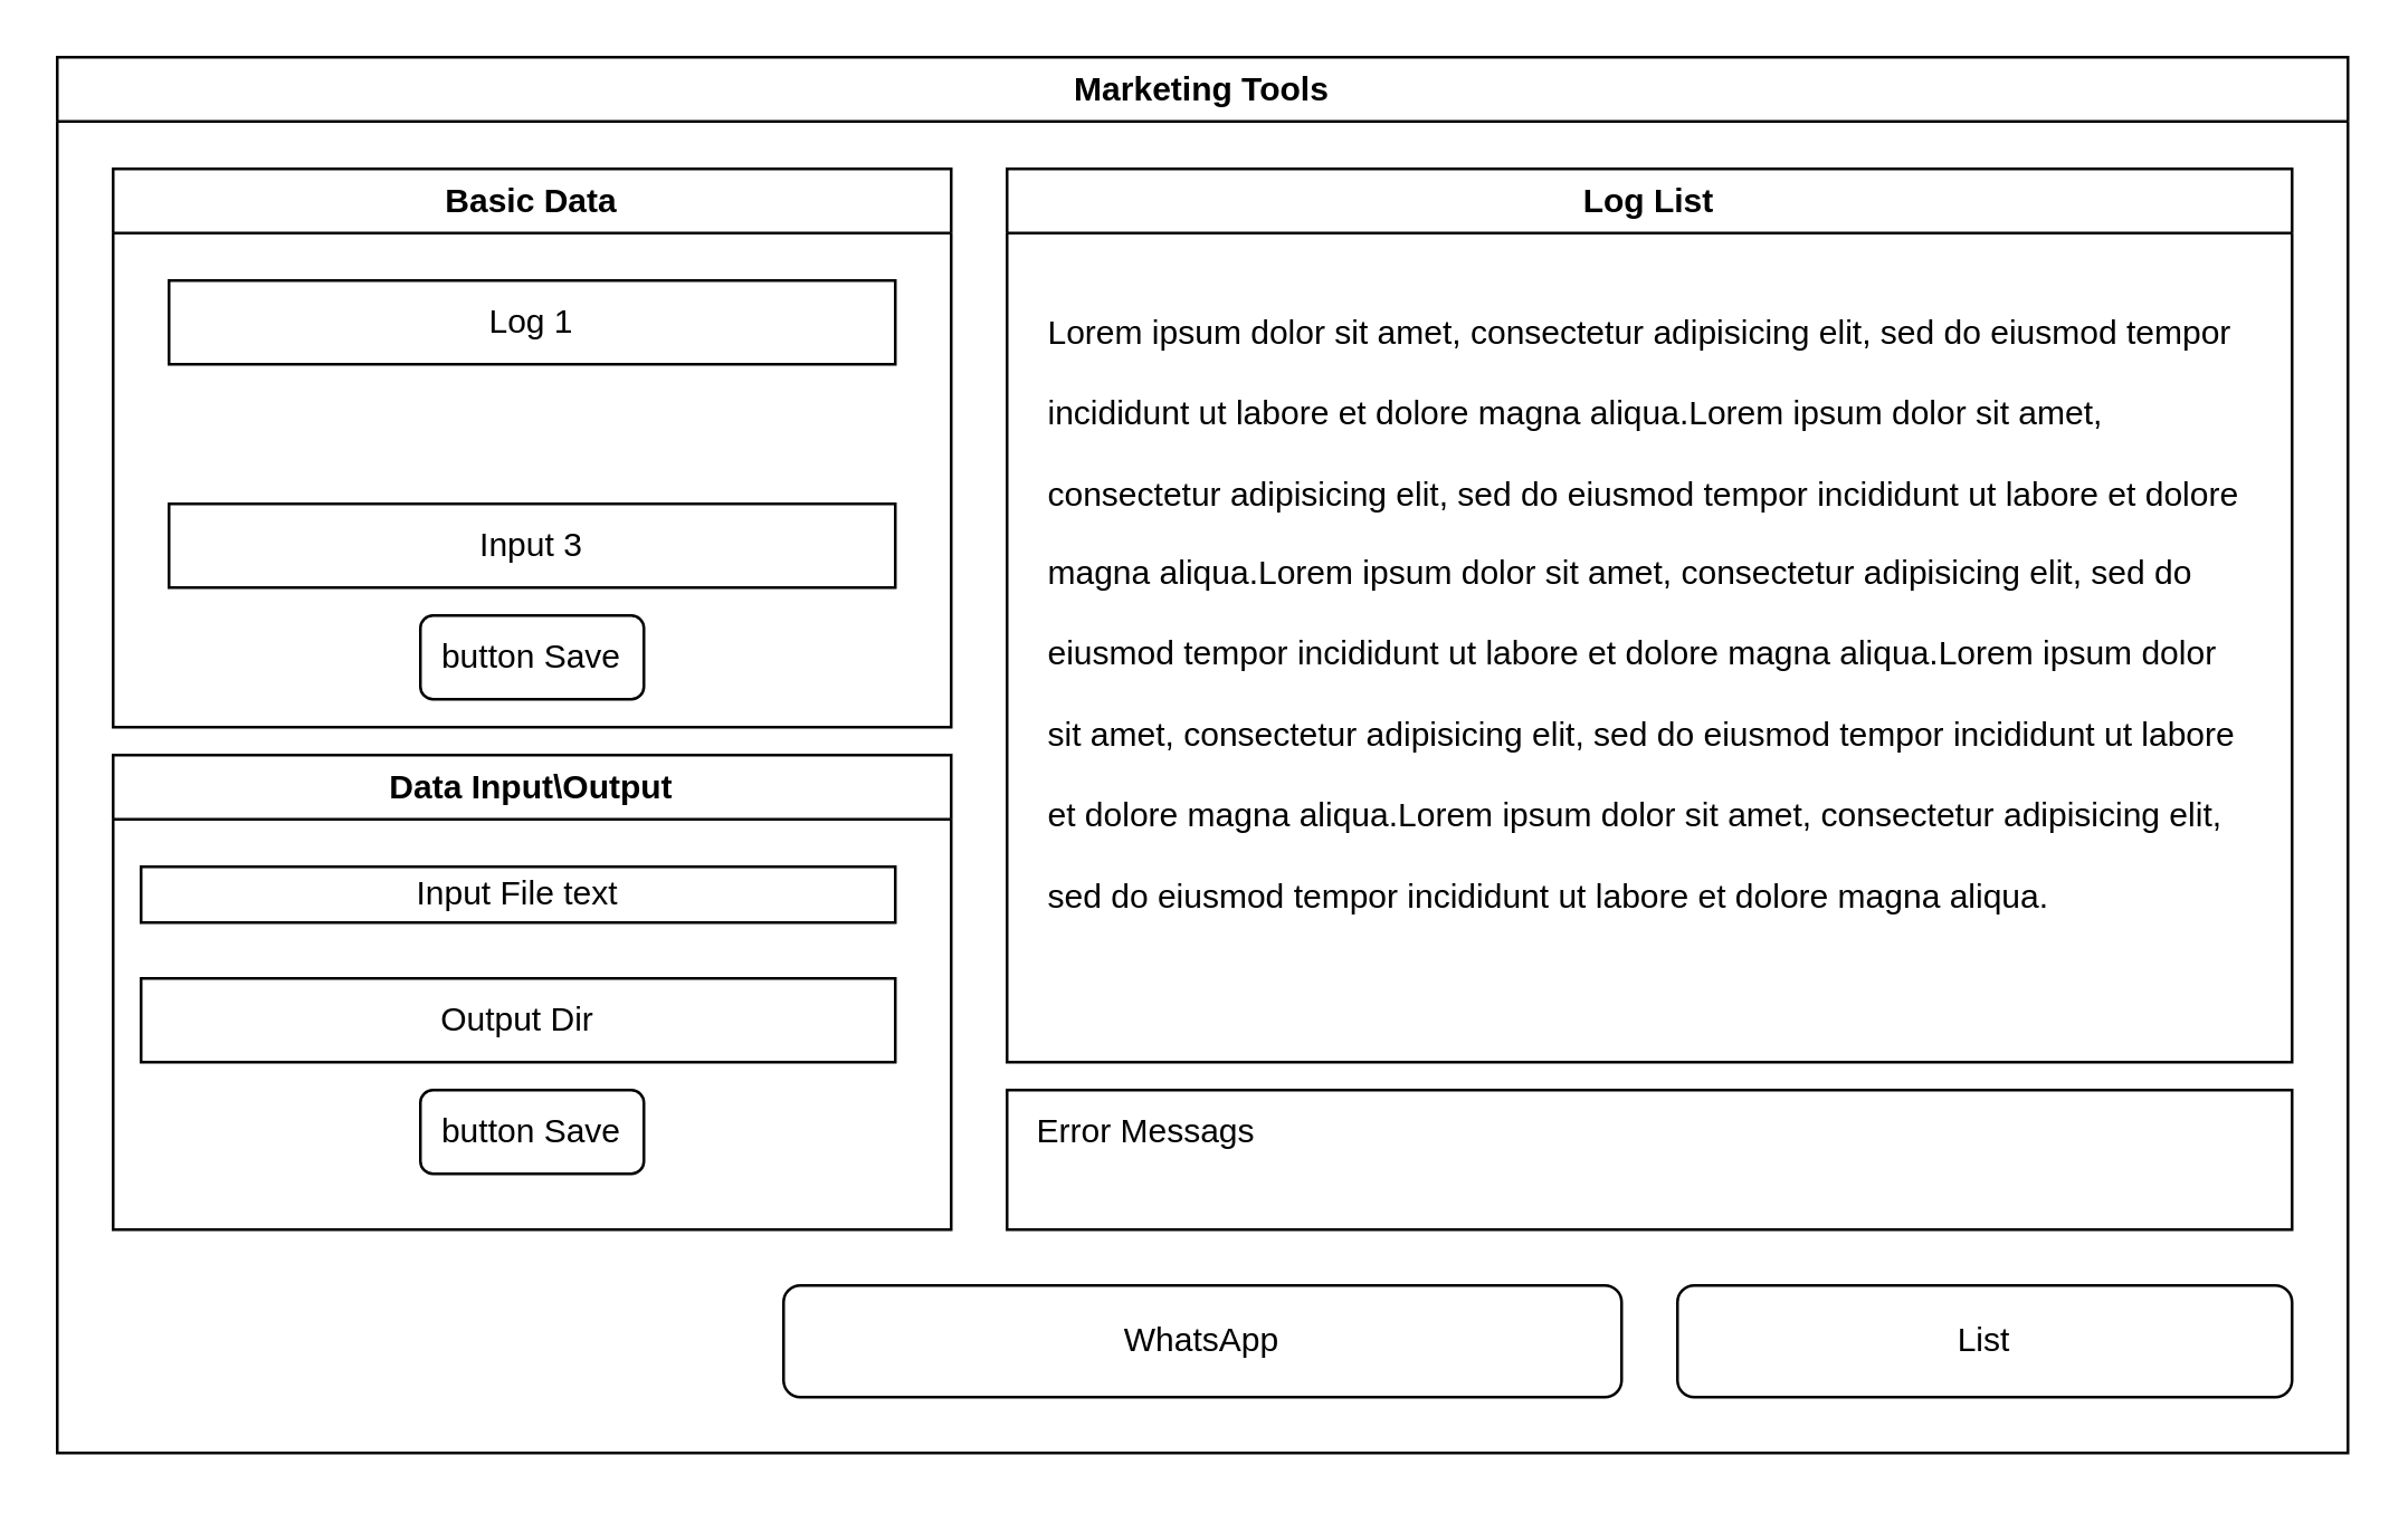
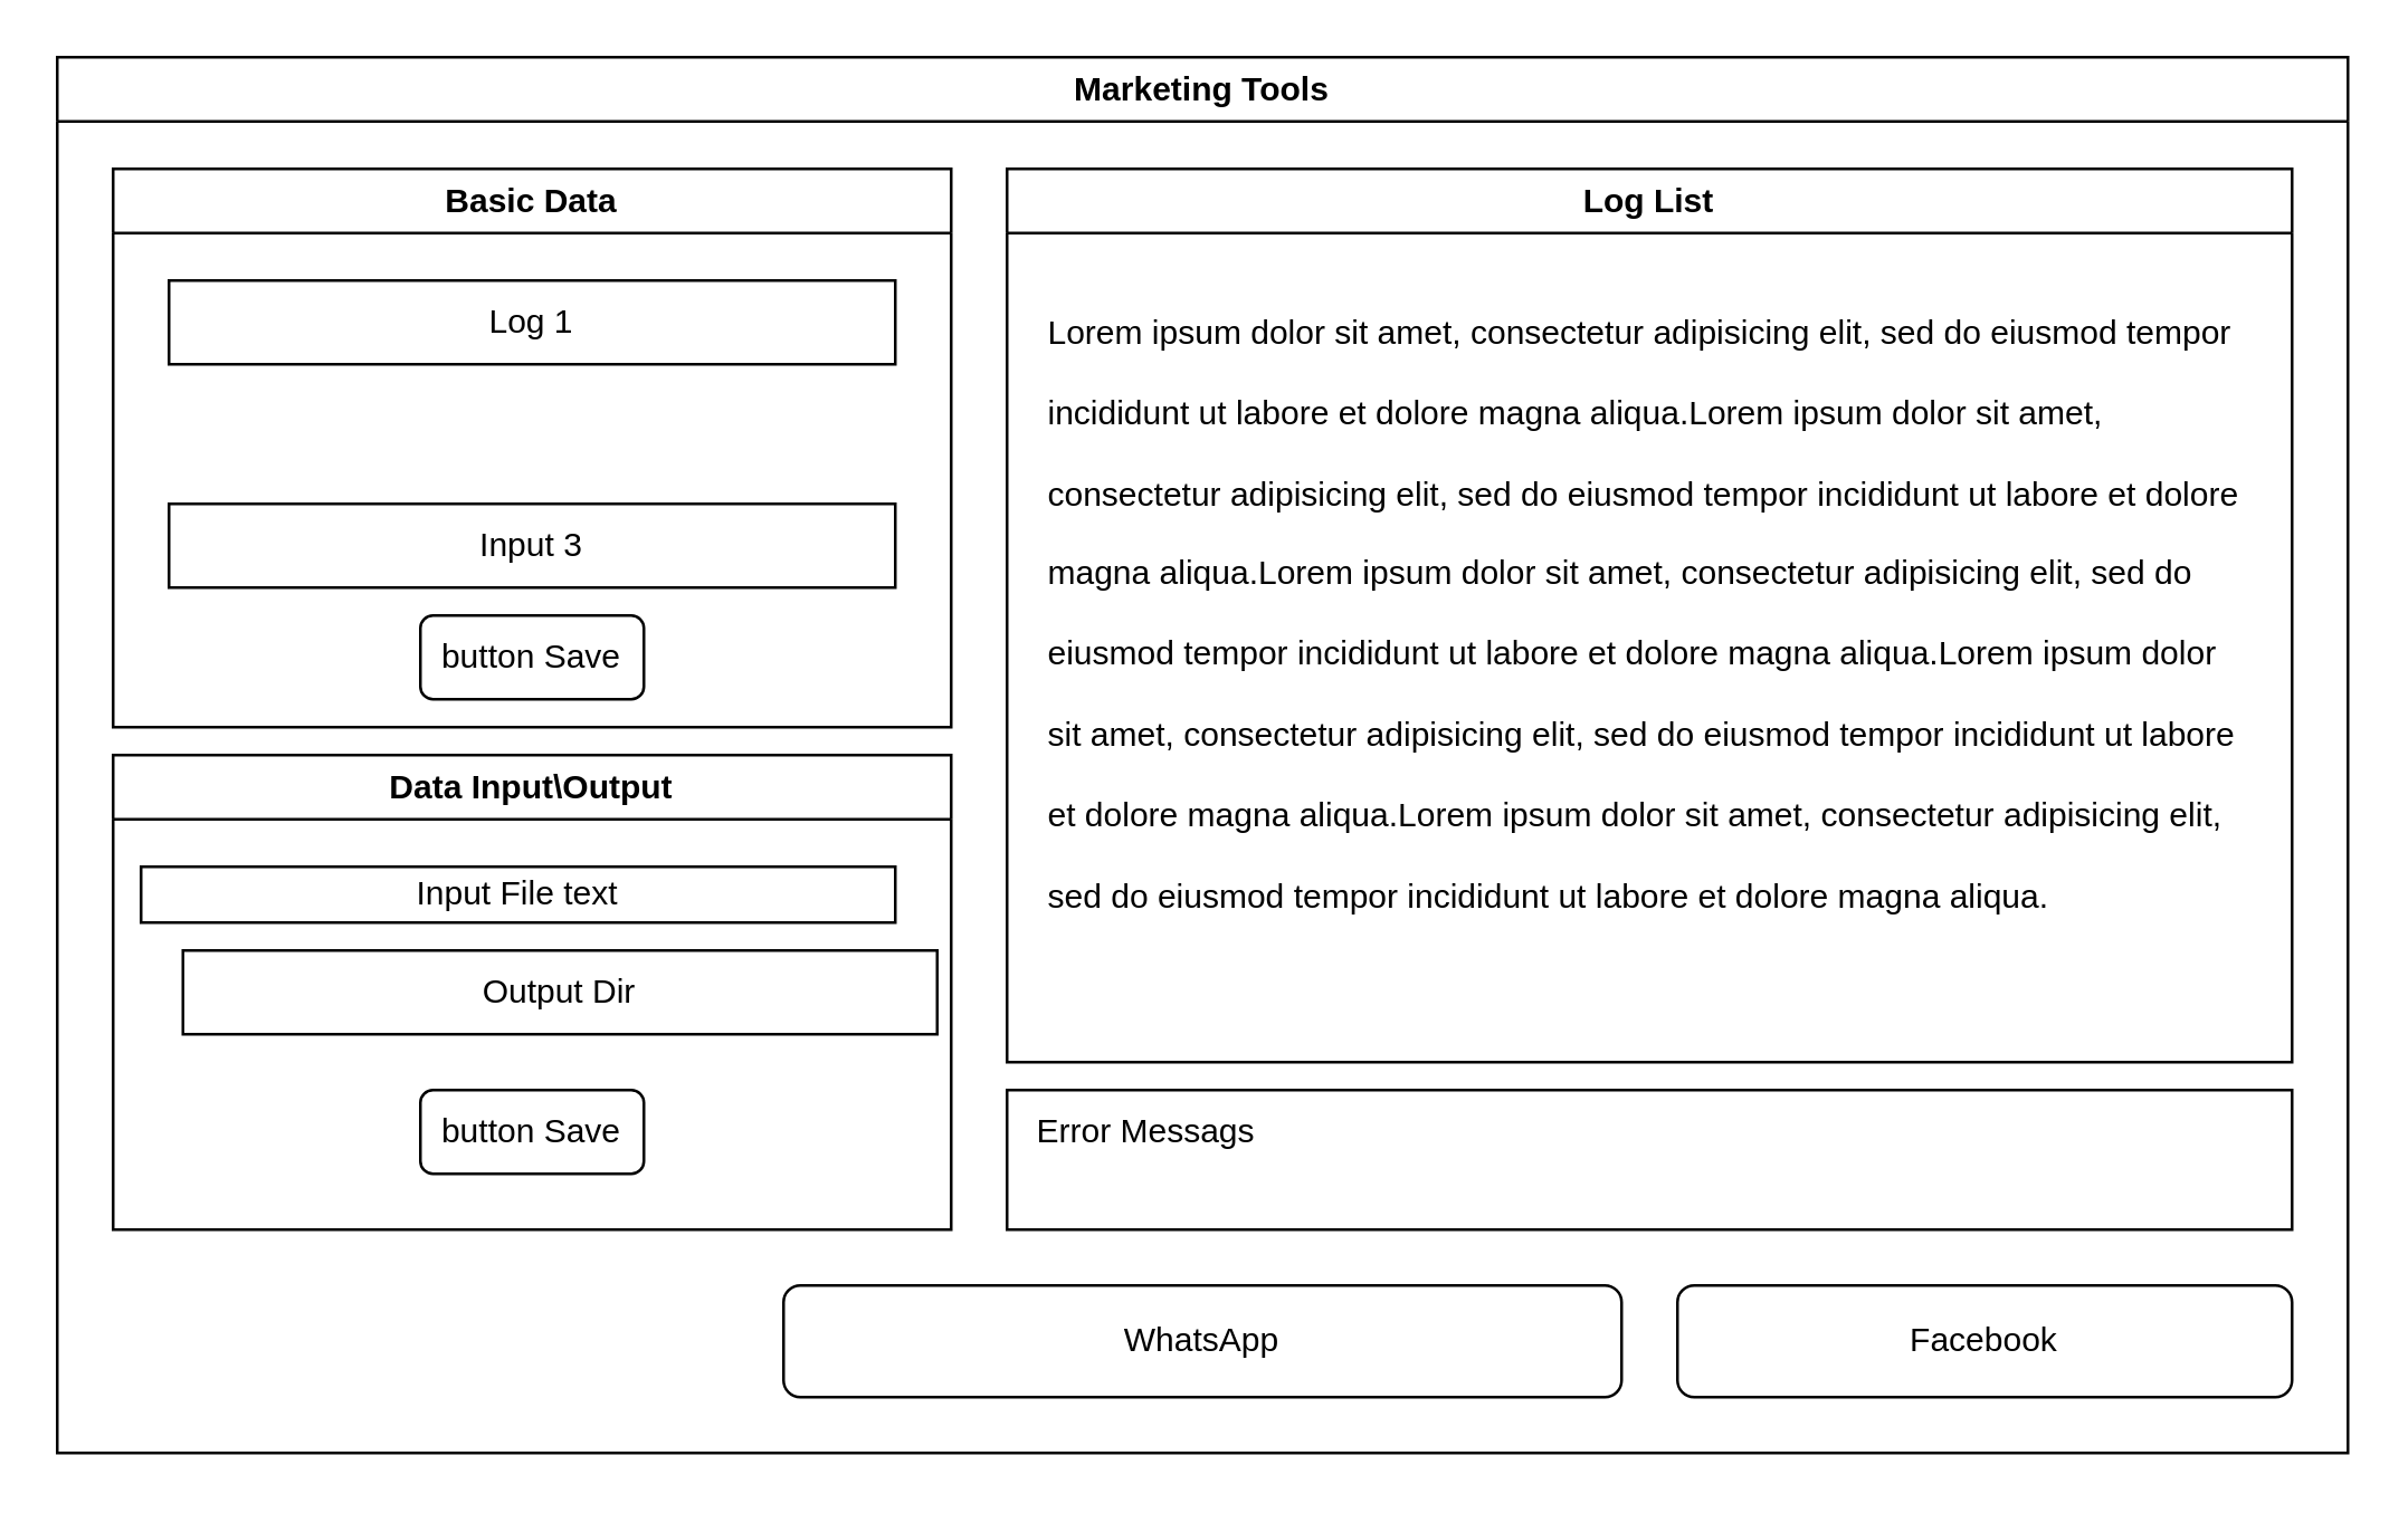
  <mxCell id="0" />
  <mxCell id="1" parent="0" />
  <mxCell id="2" value="Marketing Tools" style="swimlane;whiteSpace=wrap;html=1;" vertex="1" parent="1"><mxGeometry x="20" y="20" width="820" height="500" as="geometry" /></mxCell>
  <mxCell id="3" value="Basic Data" style="swimlane;whiteSpace=wrap;html=1;" vertex="1" parent="2"><mxGeometry x="20" y="40" width="300" height="200" as="geometry" /></mxCell>
  <mxCell id="4" value="Log 1" style="rounded=0;whiteSpace=wrap;html=1;" vertex="1" parent="3"><mxGeometry x="20" y="40" width="260" height="30" as="geometry" /></mxCell>
  <mxCell id="5" value="Input 3" style="rounded=0;whiteSpace=wrap;html=1;" vertex="1" parent="3"><mxGeometry x="20" y="120" width="260" height="30" as="geometry" /></mxCell>
  <mxCell id="6" value="button Save" style="rounded=1;whiteSpace=wrap;html=1;" vertex="1" parent="3"><mxGeometry x="110" y="160" width="80" height="30" as="geometry" /></mxCell>
  <mxCell id="7" value="Data Input\Output" style="swimlane;whiteSpace=wrap;html=1;" vertex="1" parent="2"><mxGeometry x="20" y="250" width="300" height="170" as="geometry" /></mxCell>
  <mxCell id="8" value="Input File text" style="rounded=0;whiteSpace=wrap;html=1;" vertex="1" parent="7"><mxGeometry x="10" y="40" width="270" height="20" as="geometry" /></mxCell>
- <mxCell id="9" value="Output Dir" style="rounded=0;whiteSpace=wrap;html=1;" vertex="1" parent="7"><mxGeometry x="10" y="80" width="270" height="30" as="geometry" /></mxCell>
+ <mxCell id="9" value="Output Dir" style="rounded=0;whiteSpace=wrap;html=1;" vertex="1" parent="7"><mxGeometry x="25" y="70" width="270" height="30" as="geometry" /></mxCell>
  <mxCell id="10" value="button Save" style="rounded=1;whiteSpace=wrap;html=1;" vertex="1" parent="7"><mxGeometry x="110" y="120" width="80" height="30" as="geometry" /></mxCell>
  <mxCell id="11" value="Log List" style="swimlane;whiteSpace=wrap;html=1;" vertex="1" parent="2"><mxGeometry x="340" y="40" width="460" height="320" as="geometry" /></mxCell>
  <mxCell id="12" value="&lt;h1&gt;&lt;span style=&quot;background-color: initial; font-size: 12px; font-weight: normal;&quot;&gt;Lorem ipsum dolor sit amet, consectetur adipisicing elit, sed do eiusmod tempor incididunt ut labore et dolore magna aliqua.&lt;/span&gt;&lt;span style=&quot;background-color: initial; font-size: 12px; font-weight: normal;&quot;&gt;Lorem ipsum dolor sit amet, consectetur adipisicing elit, sed do eiusmod tempor incididunt ut labore et dolore magna aliqua.&lt;/span&gt;&lt;span style=&quot;background-color: initial; font-size: 12px; font-weight: normal;&quot;&gt;Lorem ipsum dolor sit amet, consectetur adipisicing elit, sed do eiusmod tempor incididunt ut labore et dolore magna aliqua.&lt;/span&gt;&lt;span style=&quot;background-color: initial; font-size: 12px; font-weight: normal;&quot;&gt;Lorem ipsum dolor sit amet, consectetur adipisicing elit, sed do eiusmod tempor incididunt ut labore et dolore magna aliqua.&lt;/span&gt;&lt;span style=&quot;background-color: initial; font-size: 12px; font-weight: normal;&quot;&gt;Lorem ipsum dolor sit amet, consectetur adipisicing elit, sed do eiusmod tempor incididunt ut labore et dolore magna aliqua.&lt;/span&gt;&lt;/h1&gt;" style="text;html=1;strokeColor=none;fillColor=none;spacing=5;spacingTop=-20;whiteSpace=wrap;overflow=hidden;rounded=0;" vertex="1" parent="11"><mxGeometry x="10" y="35" width="440" height="265" as="geometry" /></mxCell>
  <mxCell id="13" value="" style="rounded=0;whiteSpace=wrap;html=1;" vertex="1" parent="2"><mxGeometry x="340" y="370" width="460" height="50" as="geometry" /></mxCell>
  <mxCell id="14" value="Error Messags" style="text;html=1;strokeColor=none;fillColor=none;align=center;verticalAlign=middle;whiteSpace=wrap;rounded=0;" vertex="1" parent="2"><mxGeometry x="330" y="370" width="120" height="30" as="geometry" /></mxCell>
  <mxCell id="15" value="WhatsApp" style="rounded=1;whiteSpace=wrap;html=1;" vertex="1" parent="2"><mxGeometry x="260" y="440" width="300" height="40" as="geometry" /></mxCell>
- <mxCell id="16" value="List" style="rounded=1;whiteSpace=wrap;html=1;" vertex="1" parent="2"><mxGeometry x="580" y="440" width="220" height="40" as="geometry" /></mxCell>
+ <mxCell id="16" value="Facebook" style="rounded=1;whiteSpace=wrap;html=1;" vertex="1" parent="2"><mxGeometry x="580" y="440" width="220" height="40" as="geometry" /></mxCell>
